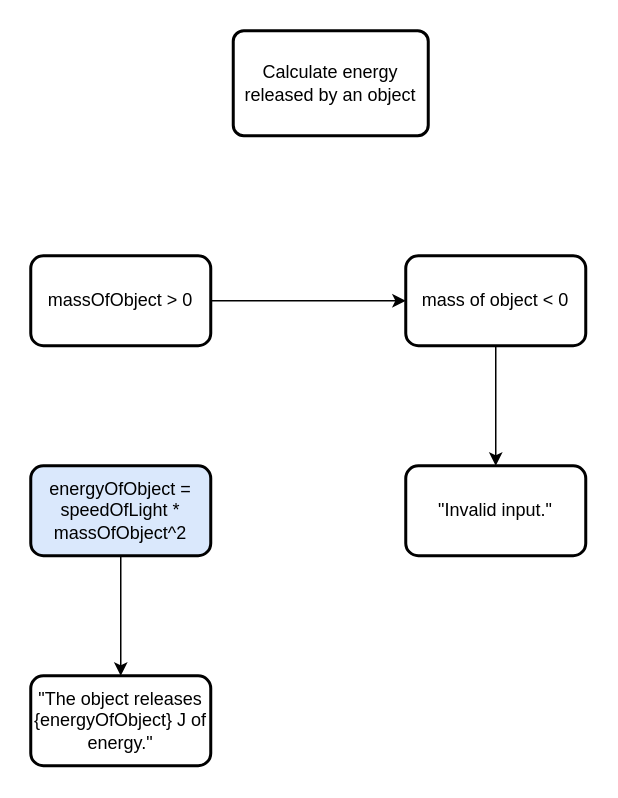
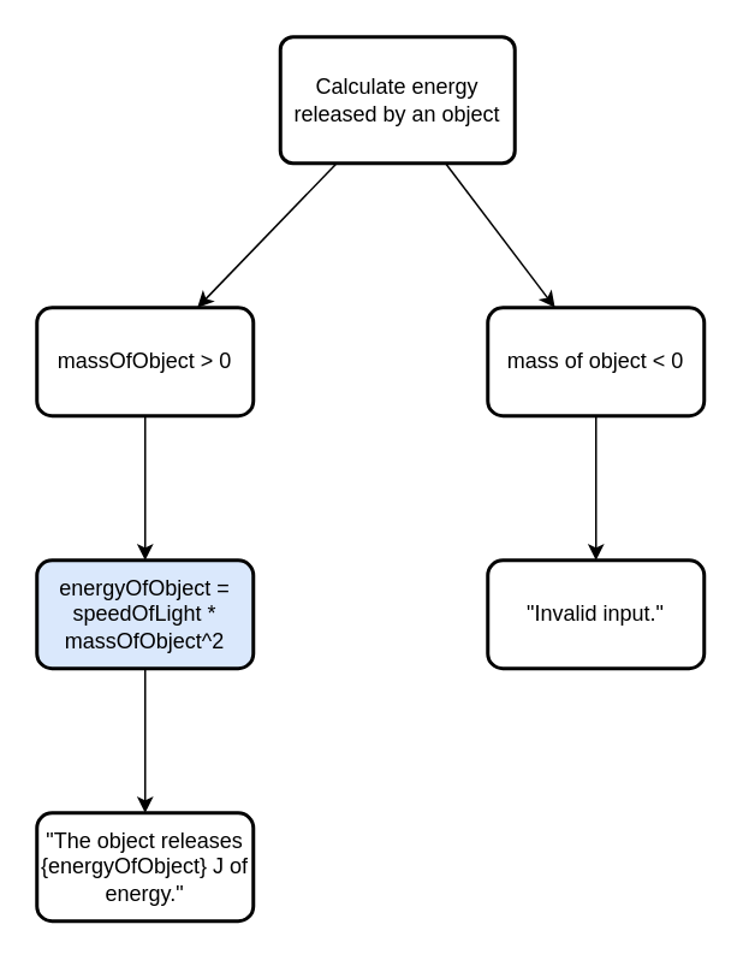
  <mxCell id="0" />
  <mxCell id="1" parent="0" />
+ <mxCell id="2" value="" style="edgeStyle=none;html=1;" edge="1" parent="1" source="4" target="6"><mxGeometry relative="1" as="geometry" /></mxCell>
+ <mxCell id="3" value="" style="edgeStyle=none;html=1;" edge="1" parent="1" source="4" target="8"><mxGeometry relative="1" as="geometry" /></mxCell>
  <mxCell id="4" value="Calculate energy released by an object" style="rounded=1;whiteSpace=wrap;html=1;absoluteArcSize=1;arcSize=14;strokeWidth=2;" vertex="1" parent="1"><mxGeometry x="155" y="20" width="130" height="70" as="geometry" /></mxCell>
- <mxCell id="5" value="" style="edgeStyle=none;html=1;" edge="1" parent="1" source="6" target="8"><mxGeometry relative="1" as="geometry" /></mxCell>
+ <mxCell id="5" value="" style="edgeStyle=none;html=1;" edge="1" parent="1" source="6" target="10"><mxGeometry relative="1" as="geometry" /></mxCell>
  <mxCell id="6" value="massOfObject &amp;gt; 0" style="whiteSpace=wrap;html=1;rounded=1;arcSize=14;strokeWidth=2;" vertex="1" parent="1"><mxGeometry x="20" y="170" width="120" height="60" as="geometry" /></mxCell>
  <mxCell id="7" value="" style="edgeStyle=none;html=1;" edge="1" parent="1" source="8" target="12"><mxGeometry relative="1" as="geometry" /></mxCell>
  <mxCell id="8" value="mass of object &amp;lt; 0" style="whiteSpace=wrap;html=1;rounded=1;arcSize=14;strokeWidth=2;" vertex="1" parent="1"><mxGeometry x="270" y="170" width="120" height="60" as="geometry" /></mxCell>
  <mxCell id="9" value="" style="edgeStyle=none;html=1;" edge="1" parent="1" source="10" target="11"><mxGeometry relative="1" as="geometry" /></mxCell>
  <mxCell id="10" value="energyOfObject = speedOfLight * massOfObject^2" style="whiteSpace=wrap;html=1;rounded=1;arcSize=14;strokeWidth=2;fillColor=#dae8fc;" vertex="1" parent="1"><mxGeometry x="20" y="310" width="120" height="60" as="geometry" /></mxCell>
  <mxCell id="11" value="&quot;The object releases {energyOfObject} J of energy.&quot;" style="whiteSpace=wrap;html=1;rounded=1;arcSize=14;strokeWidth=2;" vertex="1" parent="1"><mxGeometry x="20" y="450" width="120" height="60" as="geometry" /></mxCell>
  <mxCell id="12" value="&quot;Invalid input.&quot;" style="whiteSpace=wrap;html=1;rounded=1;arcSize=14;strokeWidth=2;" vertex="1" parent="1"><mxGeometry x="270" y="310" width="120" height="60" as="geometry" /></mxCell>
